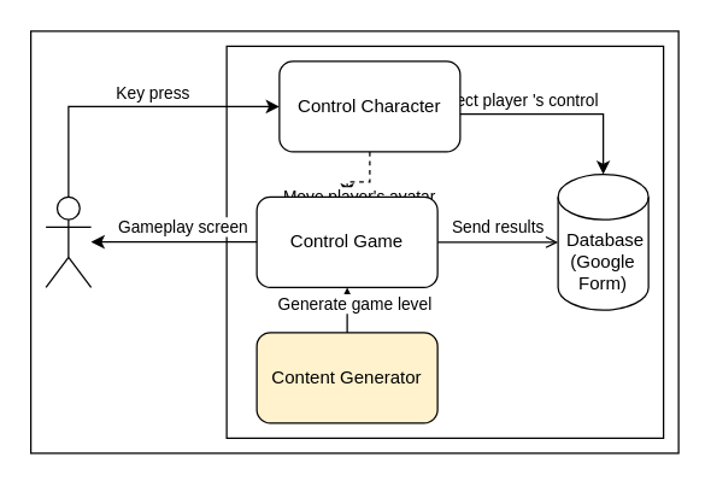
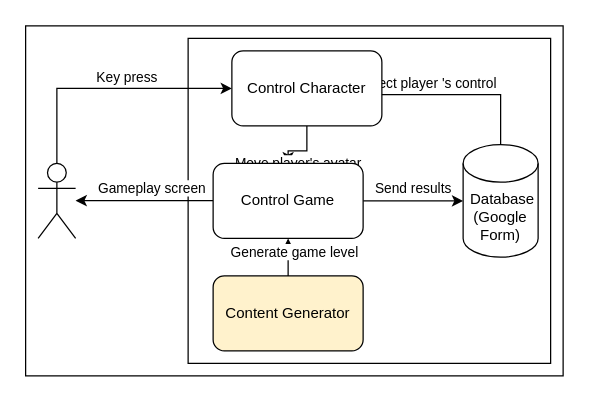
  <mxCell id="0" />
  <mxCell id="1" parent="0" />
  <mxCell id="2" value="" style="rounded=0;whiteSpace=wrap;html=1;" vertex="1" parent="1"><mxGeometry x="20" y="20" width="430" height="280" as="geometry" /></mxCell>
  <mxCell id="3" value="" style="rounded=0;whiteSpace=wrap;html=1;" vertex="1" parent="1"><mxGeometry x="150" y="30" width="290" height="260" as="geometry" /></mxCell>
  <mxCell id="4" style="edgeStyle=orthogonalEdgeStyle;rounded=0;orthogonalLoop=1;jettySize=auto;html=1;entryX=0;entryY=0.5;entryDx=0;entryDy=0;exitX=0.5;exitY=0;exitDx=0;exitDy=0;exitPerimeter=0;" edge="1" parent="1" source="6" target="10"><mxGeometry relative="1" as="geometry"><Array as="points"><mxPoint x="45" y="70" /></Array></mxGeometry></mxCell>
  <mxCell id="5" value="Key press" style="edgeLabel;html=1;align=center;verticalAlign=middle;resizable=0;points=[];" vertex="1" connectable="0" parent="4"><mxGeometry x="0.101" y="1" relative="1" as="geometry"><mxPoint x="5" y="-9" as="offset" /></mxGeometry></mxCell>
  <mxCell id="6" value="" style="shape=umlActor;verticalLabelPosition=bottom;verticalAlign=top;html=1;outlineConnect=0;" vertex="1" parent="1"><mxGeometry x="30" y="130" width="30" height="60" as="geometry" /></mxCell>
- <mxCell id="7" value="Move player's avatar" style="edgeStyle=orthogonalEdgeStyle;rounded=0;orthogonalLoop=1;jettySize=auto;html=1;dashed=1;" edge="1" parent="1" source="10" target="14"><mxGeometry x="0.2" y="10" relative="1" as="geometry"><mxPoint as="offset" /></mxGeometry></mxCell>
- <mxCell id="8" value="" style="edgeStyle=orthogonalEdgeStyle;rounded=0;orthogonalLoop=1;jettySize=auto;html=1;entryX=0.5;entryY=0;entryDx=0;entryDy=0;entryPerimeter=0;exitX=0.995;exitY=0.563;exitDx=0;exitDy=0;exitPerimeter=0;" edge="1" parent="1" source="10" target="18"><mxGeometry relative="1" as="geometry"><mxPoint x="150" y="75" as="sourcePoint" /><mxPoint x="290" y="165" as="targetPoint" /><Array as="points"><mxPoint x="289" y="75" /><mxPoint x="400" y="75" /></Array></mxGeometry></mxCell>
+ <mxCell id="7" value="Move player's avatar" style="edgeStyle=orthogonalEdgeStyle;rounded=0;orthogonalLoop=1;jettySize=auto;html=1;" edge="1" parent="1" source="10" target="14"><mxGeometry x="0.2" y="10" relative="1" as="geometry"><mxPoint as="offset" /></mxGeometry></mxCell>
+ <mxCell id="8" value="" style="edgeStyle=orthogonalEdgeStyle;rounded=0;orthogonalLoop=1;jettySize=auto;html=1;entryX=0.5;entryY=0;entryDx=0;entryDy=0;entryPerimeter=0;exitX=0.995;exitY=0.563;exitDx=0;exitDy=0;exitPerimeter=0;endArrow=none;" edge="1" parent="1" source="10" target="18"><mxGeometry relative="1" as="geometry"><mxPoint x="150" y="75" as="sourcePoint" /><mxPoint x="290" y="165" as="targetPoint" /><Array as="points"><mxPoint x="289" y="75" /><mxPoint x="400" y="75" /></Array></mxGeometry></mxCell>
  <mxCell id="9" value="Collect player 's control" style="edgeLabel;html=1;align=center;verticalAlign=middle;resizable=0;points=[];" vertex="1" connectable="0" parent="8"><mxGeometry x="-0.356" y="1" relative="1" as="geometry"><mxPoint x="13" y="-9" as="offset" /></mxGeometry></mxCell>
  <mxCell id="10" value="Control Character" style="rounded=1;whiteSpace=wrap;html=1;" vertex="1" parent="1"><mxGeometry x="185" y="40" width="120" height="60" as="geometry" /></mxCell>
  <mxCell id="11" style="edgeStyle=orthogonalEdgeStyle;rounded=0;orthogonalLoop=1;jettySize=auto;html=1;" edge="1" parent="1" target="6"><mxGeometry relative="1" as="geometry"><mxPoint x="170" y="159.8" as="sourcePoint" /><mxPoint x="90" y="159.8" as="targetPoint" /><Array as="points"><mxPoint x="70" y="160" /><mxPoint x="70" y="160" /></Array></mxGeometry></mxCell>
  <mxCell id="12" value="Gameplay screen" style="edgeLabel;html=1;align=center;verticalAlign=middle;resizable=0;points=[];" vertex="1" connectable="0" parent="11"><mxGeometry x="-0.708" y="-1" relative="1" as="geometry"><mxPoint x="-34" y="-9" as="offset" /></mxGeometry></mxCell>
- <mxCell id="13" value="Send results" style="edgeStyle=orthogonalEdgeStyle;rounded=0;orthogonalLoop=1;jettySize=auto;html=1;entryX=0;entryY=0.5;entryDx=0;entryDy=0;entryPerimeter=0;endArrow=open;" edge="1" parent="1" source="14" target="18"><mxGeometry y="10" relative="1" as="geometry"><Array as="points"><mxPoint x="340" y="160" /><mxPoint x="340" y="160" /></Array><mxPoint as="offset" /></mxGeometry></mxCell>
+ <mxCell id="13" value="Send results" style="edgeStyle=orthogonalEdgeStyle;rounded=0;orthogonalLoop=1;jettySize=auto;html=1;entryX=0;entryY=0.5;entryDx=0;entryDy=0;entryPerimeter=0;" edge="1" parent="1" source="14" target="18"><mxGeometry y="10" relative="1" as="geometry"><Array as="points"><mxPoint x="340" y="160" /><mxPoint x="340" y="160" /></Array><mxPoint as="offset" /></mxGeometry></mxCell>
  <mxCell id="14" value="Control Game" style="rounded=1;whiteSpace=wrap;html=1;" vertex="1" parent="1"><mxGeometry x="170" y="130" width="120" height="60" as="geometry" /></mxCell>
  <mxCell id="15" style="edgeStyle=orthogonalEdgeStyle;rounded=0;orthogonalLoop=1;jettySize=auto;html=1;" edge="1" parent="1" source="17"><mxGeometry relative="1" as="geometry"><mxPoint x="230" y="190" as="targetPoint" /></mxGeometry></mxCell>
  <mxCell id="16" value="Generate game level" style="edgeLabel;html=1;align=center;verticalAlign=middle;resizable=0;points=[];" vertex="1" connectable="0" parent="15"><mxGeometry x="0.125" y="-1" relative="1" as="geometry"><mxPoint x="3" y="-3" as="offset" /></mxGeometry></mxCell>
  <mxCell id="17" value="Content Generator" style="whiteSpace=wrap;html=1;rounded=1;fillColor=#fff2cc;" vertex="1" parent="1"><mxGeometry x="170" y="220" width="120" height="60" as="geometry" /></mxCell>
  <mxCell id="18" value="&amp;nbsp;Database&lt;br&gt;(Google Form)" style="shape=cylinder3;whiteSpace=wrap;html=1;boundedLbl=1;backgroundOutline=1;size=15;" vertex="1" parent="1"><mxGeometry x="370" y="115" width="60" height="90" as="geometry" /></mxCell>
